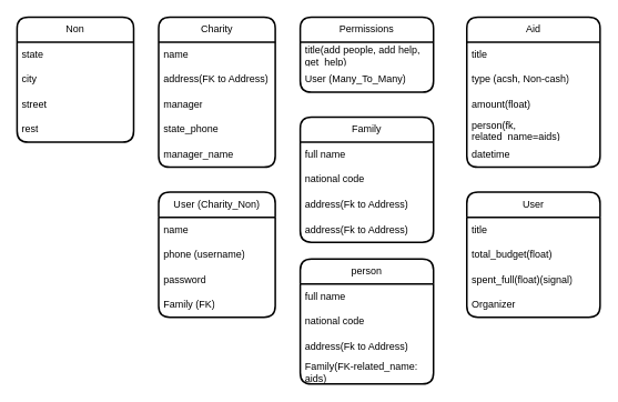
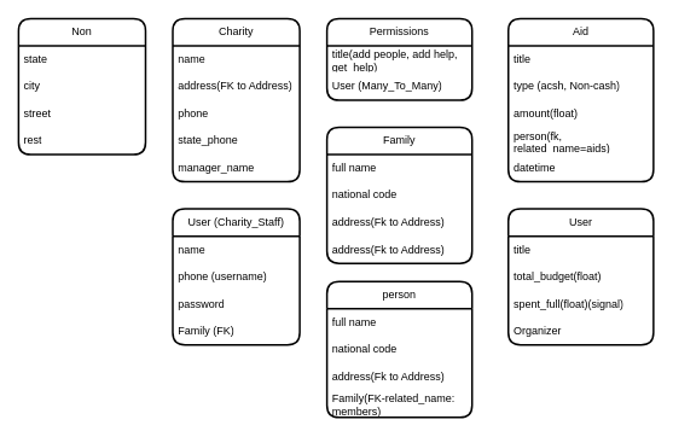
  <mxCell id="0" />
  <mxCell id="1" parent="0" />
  <mxCell id="2" value="Charity" style="swimlane;fontStyle=0;childLayout=stackLayout;horizontal=1;startSize=30;horizontalStack=0;resizeParent=1;resizeParentMax=0;resizeLast=0;collapsible=1;marginBottom=0;whiteSpace=wrap;html=1;rounded=1;strokeWidth=2;" vertex="1" parent="1"><mxGeometry x="190" y="20" width="140" height="180" as="geometry"><mxRectangle x="350" y="200" width="60" height="30" as="alternateBounds" /></mxGeometry></mxCell>
  <mxCell id="3" value="name" style="text;strokeColor=none;fillColor=none;align=left;verticalAlign=middle;spacingLeft=4;spacingRight=4;overflow=hidden;points=[[0,0.5],[1,0.5]];portConstraint=eastwest;rotatable=0;whiteSpace=wrap;html=1;rounded=1;strokeWidth=2;" vertex="1" parent="2"><mxGeometry y="30" width="140" height="30" as="geometry" /></mxCell>
  <mxCell id="4" value="address(FK to Address)" style="text;strokeColor=none;fillColor=none;align=left;verticalAlign=middle;spacingLeft=4;spacingRight=4;overflow=hidden;points=[[0,0.5],[1,0.5]];portConstraint=eastwest;rotatable=0;whiteSpace=wrap;html=1;rounded=1;strokeWidth=2;" vertex="1" parent="2"><mxGeometry y="60" width="140" height="30" as="geometry" /></mxCell>
- <mxCell id="5" value="manager" style="text;strokeColor=none;fillColor=none;align=left;verticalAlign=middle;spacingLeft=4;spacingRight=4;overflow=hidden;points=[[0,0.5],[1,0.5]];portConstraint=eastwest;rotatable=0;whiteSpace=wrap;html=1;rounded=1;strokeWidth=2;" vertex="1" parent="2"><mxGeometry y="90" width="140" height="30" as="geometry" /></mxCell>
+ <mxCell id="5" value="phone" style="text;strokeColor=none;fillColor=none;align=left;verticalAlign=middle;spacingLeft=4;spacingRight=4;overflow=hidden;points=[[0,0.5],[1,0.5]];portConstraint=eastwest;rotatable=0;whiteSpace=wrap;html=1;rounded=1;strokeWidth=2;" vertex="1" parent="2"><mxGeometry y="90" width="140" height="30" as="geometry" /></mxCell>
  <mxCell id="6" value="state_phone" style="text;strokeColor=none;fillColor=none;align=left;verticalAlign=middle;spacingLeft=4;spacingRight=4;overflow=hidden;points=[[0,0.5],[1,0.5]];portConstraint=eastwest;rotatable=0;whiteSpace=wrap;html=1;rounded=1;strokeWidth=2;" vertex="1" parent="2"><mxGeometry y="120" width="140" height="30" as="geometry" /></mxCell>
  <mxCell id="7" value="manager_name" style="text;strokeColor=none;fillColor=none;align=left;verticalAlign=middle;spacingLeft=4;spacingRight=4;overflow=hidden;points=[[0,0.5],[1,0.5]];portConstraint=eastwest;rotatable=0;whiteSpace=wrap;html=1;rounded=1;strokeWidth=2;" vertex="1" parent="2"><mxGeometry y="150" width="140" height="30" as="geometry" /></mxCell>
  <mxCell id="8" value="Non" style="swimlane;fontStyle=0;childLayout=stackLayout;horizontal=1;startSize=30;horizontalStack=0;resizeParent=1;resizeParentMax=0;resizeLast=0;collapsible=1;marginBottom=0;whiteSpace=wrap;html=1;rounded=1;strokeWidth=2;" vertex="1" parent="1"><mxGeometry x="20" y="20" width="140" height="150" as="geometry" /></mxCell>
  <mxCell id="9" value="state" style="text;strokeColor=none;fillColor=none;align=left;verticalAlign=middle;spacingLeft=4;spacingRight=4;overflow=hidden;points=[[0,0.5],[1,0.5]];portConstraint=eastwest;rotatable=0;whiteSpace=wrap;html=1;rounded=1;strokeWidth=2;" vertex="1" parent="8"><mxGeometry y="30" width="140" height="30" as="geometry" /></mxCell>
  <mxCell id="10" value="city" style="text;strokeColor=none;fillColor=none;align=left;verticalAlign=middle;spacingLeft=4;spacingRight=4;overflow=hidden;points=[[0,0.5],[1,0.5]];portConstraint=eastwest;rotatable=0;whiteSpace=wrap;html=1;rounded=1;strokeWidth=2;" vertex="1" parent="8"><mxGeometry y="60" width="140" height="30" as="geometry" /></mxCell>
  <mxCell id="11" value="street" style="text;strokeColor=none;fillColor=none;align=left;verticalAlign=middle;spacingLeft=4;spacingRight=4;overflow=hidden;points=[[0,0.5],[1,0.5]];portConstraint=eastwest;rotatable=0;whiteSpace=wrap;html=1;rounded=1;strokeWidth=2;" vertex="1" parent="8"><mxGeometry y="90" width="140" height="30" as="geometry" /></mxCell>
  <mxCell id="12" value="rest" style="text;strokeColor=none;fillColor=none;align=left;verticalAlign=middle;spacingLeft=4;spacingRight=4;overflow=hidden;points=[[0,0.5],[1,0.5]];portConstraint=eastwest;rotatable=0;whiteSpace=wrap;html=1;rounded=1;strokeWidth=2;" vertex="1" parent="8"><mxGeometry y="120" width="140" height="30" as="geometry" /></mxCell>
  <mxCell id="13" value="Permissions" style="swimlane;fontStyle=0;childLayout=stackLayout;horizontal=1;startSize=30;horizontalStack=0;resizeParent=1;resizeParentMax=0;resizeLast=0;collapsible=1;marginBottom=0;whiteSpace=wrap;html=1;rounded=1;strokeWidth=2;" vertex="1" parent="1"><mxGeometry x="360" y="20" width="160" height="90" as="geometry" /></mxCell>
  <mxCell id="14" value="title(add people, add help, get_help)" style="text;strokeColor=none;fillColor=none;align=left;verticalAlign=middle;spacingLeft=4;spacingRight=4;overflow=hidden;points=[[0,0.5],[1,0.5]];portConstraint=eastwest;rotatable=0;whiteSpace=wrap;html=1;rounded=1;strokeWidth=2;" vertex="1" parent="13"><mxGeometry y="30" width="160" height="30" as="geometry" /></mxCell>
  <mxCell id="15" value="User (Many_To_Many)" style="text;strokeColor=none;fillColor=none;align=left;verticalAlign=middle;spacingLeft=4;spacingRight=4;overflow=hidden;points=[[0,0.5],[1,0.5]];portConstraint=eastwest;rotatable=0;whiteSpace=wrap;html=1;rounded=1;strokeWidth=2;" vertex="1" parent="13"><mxGeometry y="60" width="160" height="30" as="geometry" /></mxCell>
- <mxCell id="16" value="User (Charity_Non)" style="swimlane;fontStyle=0;childLayout=stackLayout;horizontal=1;startSize=30;horizontalStack=0;resizeParent=1;resizeParentMax=0;resizeLast=0;collapsible=1;marginBottom=0;whiteSpace=wrap;html=1;rounded=1;strokeWidth=2;" vertex="1" parent="1"><mxGeometry x="190" y="230" width="140" height="150" as="geometry" /></mxCell>
+ <mxCell id="16" value="User (Charity_Staff)" style="swimlane;fontStyle=0;childLayout=stackLayout;horizontal=1;startSize=30;horizontalStack=0;resizeParent=1;resizeParentMax=0;resizeLast=0;collapsible=1;marginBottom=0;whiteSpace=wrap;html=1;rounded=1;strokeWidth=2;" vertex="1" parent="1"><mxGeometry x="190" y="230" width="140" height="150" as="geometry" /></mxCell>
  <mxCell id="17" value="name" style="text;strokeColor=none;fillColor=none;align=left;verticalAlign=middle;spacingLeft=4;spacingRight=4;overflow=hidden;points=[[0,0.5],[1,0.5]];portConstraint=eastwest;rotatable=0;whiteSpace=wrap;html=1;rounded=1;strokeWidth=2;" vertex="1" parent="16"><mxGeometry y="30" width="140" height="30" as="geometry" /></mxCell>
  <mxCell id="18" value="phone (username)" style="text;strokeColor=none;fillColor=none;align=left;verticalAlign=middle;spacingLeft=4;spacingRight=4;overflow=hidden;points=[[0,0.5],[1,0.5]];portConstraint=eastwest;rotatable=0;whiteSpace=wrap;html=1;rounded=1;strokeWidth=2;" vertex="1" parent="16"><mxGeometry y="60" width="140" height="30" as="geometry" /></mxCell>
  <mxCell id="19" value="password" style="text;strokeColor=none;fillColor=none;align=left;verticalAlign=middle;spacingLeft=4;spacingRight=4;overflow=hidden;points=[[0,0.5],[1,0.5]];portConstraint=eastwest;rotatable=0;whiteSpace=wrap;html=1;rounded=1;strokeWidth=2;" vertex="1" parent="16"><mxGeometry y="90" width="140" height="30" as="geometry" /></mxCell>
  <mxCell id="20" value="Family (FK)" style="text;strokeColor=none;fillColor=none;align=left;verticalAlign=middle;spacingLeft=4;spacingRight=4;overflow=hidden;points=[[0,0.5],[1,0.5]];portConstraint=eastwest;rotatable=0;whiteSpace=wrap;html=1;rounded=1;strokeWidth=2;" vertex="1" parent="16"><mxGeometry y="120" width="140" height="30" as="geometry" /></mxCell>
  <mxCell id="21" value="person" style="swimlane;fontStyle=0;childLayout=stackLayout;horizontal=1;startSize=30;horizontalStack=0;resizeParent=1;resizeParentMax=0;resizeLast=0;collapsible=1;marginBottom=0;whiteSpace=wrap;html=1;rounded=1;strokeWidth=2;" vertex="1" parent="1"><mxGeometry x="360" y="310" width="160" height="150" as="geometry" /></mxCell>
  <mxCell id="22" value="full name" style="text;strokeColor=none;fillColor=none;align=left;verticalAlign=middle;spacingLeft=4;spacingRight=4;overflow=hidden;points=[[0,0.5],[1,0.5]];portConstraint=eastwest;rotatable=0;whiteSpace=wrap;html=1;rounded=1;strokeWidth=2;" vertex="1" parent="21"><mxGeometry y="30" width="160" height="30" as="geometry" /></mxCell>
  <mxCell id="23" value="national code" style="text;strokeColor=none;fillColor=none;align=left;verticalAlign=middle;spacingLeft=4;spacingRight=4;overflow=hidden;points=[[0,0.5],[1,0.5]];portConstraint=eastwest;rotatable=0;whiteSpace=wrap;html=1;rounded=1;strokeWidth=2;" vertex="1" parent="21"><mxGeometry y="60" width="160" height="30" as="geometry" /></mxCell>
  <mxCell id="24" value="address(Fk to Address)" style="text;strokeColor=none;fillColor=none;align=left;verticalAlign=middle;spacingLeft=4;spacingRight=4;overflow=hidden;points=[[0,0.5],[1,0.5]];portConstraint=eastwest;rotatable=0;whiteSpace=wrap;html=1;rounded=1;strokeWidth=2;" vertex="1" parent="21"><mxGeometry y="90" width="160" height="30" as="geometry" /></mxCell>
- <mxCell id="25" value="Family(FK-related_name: aids)" style="text;strokeColor=none;fillColor=none;align=left;verticalAlign=middle;spacingLeft=4;spacingRight=4;overflow=hidden;points=[[0,0.5],[1,0.5]];portConstraint=eastwest;rotatable=0;whiteSpace=wrap;html=1;rounded=1;strokeWidth=2;" vertex="1" parent="21"><mxGeometry y="120" width="160" height="30" as="geometry" /></mxCell>
+ <mxCell id="25" value="Family(FK-related_name: members)" style="text;strokeColor=none;fillColor=none;align=left;verticalAlign=middle;spacingLeft=4;spacingRight=4;overflow=hidden;points=[[0,0.5],[1,0.5]];portConstraint=eastwest;rotatable=0;whiteSpace=wrap;html=1;rounded=1;strokeWidth=2;" vertex="1" parent="21"><mxGeometry y="120" width="160" height="30" as="geometry" /></mxCell>
  <mxCell id="26" value="Family" style="swimlane;fontStyle=0;childLayout=stackLayout;horizontal=1;startSize=30;horizontalStack=0;resizeParent=1;resizeParentMax=0;resizeLast=0;collapsible=1;marginBottom=0;whiteSpace=wrap;html=1;rounded=1;strokeWidth=2;" vertex="1" parent="1"><mxGeometry x="360" y="140" width="160" height="150" as="geometry" /></mxCell>
  <mxCell id="27" value="full name" style="text;strokeColor=none;fillColor=none;align=left;verticalAlign=middle;spacingLeft=4;spacingRight=4;overflow=hidden;points=[[0,0.5],[1,0.5]];portConstraint=eastwest;rotatable=0;whiteSpace=wrap;html=1;rounded=1;strokeWidth=2;" vertex="1" parent="26"><mxGeometry y="30" width="160" height="30" as="geometry" /></mxCell>
  <mxCell id="28" value="national code" style="text;strokeColor=none;fillColor=none;align=left;verticalAlign=middle;spacingLeft=4;spacingRight=4;overflow=hidden;points=[[0,0.5],[1,0.5]];portConstraint=eastwest;rotatable=0;whiteSpace=wrap;html=1;rounded=1;strokeWidth=2;" vertex="1" parent="26"><mxGeometry y="60" width="160" height="30" as="geometry" /></mxCell>
  <mxCell id="29" value="address(Fk to Address)" style="text;strokeColor=none;fillColor=none;align=left;verticalAlign=middle;spacingLeft=4;spacingRight=4;overflow=hidden;points=[[0,0.5],[1,0.5]];portConstraint=eastwest;rotatable=0;whiteSpace=wrap;html=1;rounded=1;strokeWidth=2;" vertex="1" parent="26"><mxGeometry y="90" width="160" height="30" as="geometry" /></mxCell>
  <mxCell id="30" value="address(Fk to Address)" style="text;strokeColor=none;fillColor=none;align=left;verticalAlign=middle;spacingLeft=4;spacingRight=4;overflow=hidden;points=[[0,0.5],[1,0.5]];portConstraint=eastwest;rotatable=0;whiteSpace=wrap;html=1;rounded=1;strokeWidth=2;" vertex="1" parent="26"><mxGeometry y="120" width="160" height="30" as="geometry" /></mxCell>
  <mxCell id="31" value="Aid" style="swimlane;fontStyle=0;childLayout=stackLayout;horizontal=1;startSize=30;horizontalStack=0;resizeParent=1;resizeParentMax=0;resizeLast=0;collapsible=1;marginBottom=0;whiteSpace=wrap;html=1;rounded=1;strokeWidth=2;" vertex="1" parent="1"><mxGeometry x="560" y="20" width="160" height="180" as="geometry" /></mxCell>
  <mxCell id="32" value="title" style="text;strokeColor=none;fillColor=none;align=left;verticalAlign=middle;spacingLeft=4;spacingRight=4;overflow=hidden;points=[[0,0.5],[1,0.5]];portConstraint=eastwest;rotatable=0;whiteSpace=wrap;html=1;rounded=1;strokeWidth=2;" vertex="1" parent="31"><mxGeometry y="30" width="160" height="30" as="geometry" /></mxCell>
  <mxCell id="33" value="type (acsh, Non-cash)" style="text;strokeColor=none;fillColor=none;align=left;verticalAlign=middle;spacingLeft=4;spacingRight=4;overflow=hidden;points=[[0,0.5],[1,0.5]];portConstraint=eastwest;rotatable=0;whiteSpace=wrap;html=1;rounded=1;strokeWidth=2;" vertex="1" parent="31"><mxGeometry y="60" width="160" height="30" as="geometry" /></mxCell>
  <mxCell id="34" value="amount(float)" style="text;strokeColor=none;fillColor=none;align=left;verticalAlign=middle;spacingLeft=4;spacingRight=4;overflow=hidden;points=[[0,0.5],[1,0.5]];portConstraint=eastwest;rotatable=0;whiteSpace=wrap;html=1;rounded=1;strokeWidth=2;" vertex="1" parent="31"><mxGeometry y="90" width="160" height="30" as="geometry" /></mxCell>
  <mxCell id="35" value="person(fk, related_name=aids)" style="text;strokeColor=none;fillColor=none;align=left;verticalAlign=middle;spacingLeft=4;spacingRight=4;overflow=hidden;points=[[0,0.5],[1,0.5]];portConstraint=eastwest;rotatable=0;whiteSpace=wrap;html=1;rounded=1;strokeWidth=2;" vertex="1" parent="31"><mxGeometry y="120" width="160" height="30" as="geometry" /></mxCell>
  <mxCell id="36" value="datetime" style="text;strokeColor=none;fillColor=none;align=left;verticalAlign=middle;spacingLeft=4;spacingRight=4;overflow=hidden;points=[[0,0.5],[1,0.5]];portConstraint=eastwest;rotatable=0;whiteSpace=wrap;html=1;rounded=1;strokeWidth=2;" vertex="1" parent="31"><mxGeometry y="150" width="160" height="30" as="geometry" /></mxCell>
  <mxCell id="37" value="User" style="swimlane;fontStyle=0;childLayout=stackLayout;horizontal=1;startSize=30;horizontalStack=0;resizeParent=1;resizeParentMax=0;resizeLast=0;collapsible=1;marginBottom=0;whiteSpace=wrap;html=1;rounded=1;strokeWidth=2;" vertex="1" parent="1"><mxGeometry x="560" y="230" width="160" height="150" as="geometry" /></mxCell>
  <mxCell id="38" value="title" style="text;strokeColor=none;fillColor=none;align=left;verticalAlign=middle;spacingLeft=4;spacingRight=4;overflow=hidden;points=[[0,0.5],[1,0.5]];portConstraint=eastwest;rotatable=0;whiteSpace=wrap;html=1;rounded=1;strokeWidth=2;" vertex="1" parent="37"><mxGeometry y="30" width="160" height="30" as="geometry" /></mxCell>
  <mxCell id="39" value="total_budget(float)" style="text;strokeColor=none;fillColor=none;align=left;verticalAlign=middle;spacingLeft=4;spacingRight=4;overflow=hidden;points=[[0,0.5],[1,0.5]];portConstraint=eastwest;rotatable=0;whiteSpace=wrap;html=1;rounded=1;strokeWidth=2;" vertex="1" parent="37"><mxGeometry y="60" width="160" height="30" as="geometry" /></mxCell>
  <mxCell id="40" value="spent_full(float)(signal)" style="text;strokeColor=none;fillColor=none;align=left;verticalAlign=middle;spacingLeft=4;spacingRight=4;overflow=hidden;points=[[0,0.5],[1,0.5]];portConstraint=eastwest;rotatable=0;whiteSpace=wrap;html=1;rounded=1;strokeWidth=2;" vertex="1" parent="37"><mxGeometry y="90" width="160" height="30" as="geometry" /></mxCell>
  <mxCell id="41" value="Organizer" style="text;strokeColor=none;fillColor=none;align=left;verticalAlign=middle;spacingLeft=4;spacingRight=4;overflow=hidden;points=[[0,0.5],[1,0.5]];portConstraint=eastwest;rotatable=0;whiteSpace=wrap;html=1;rounded=1;strokeWidth=2;" vertex="1" parent="37"><mxGeometry y="120" width="160" height="30" as="geometry" /></mxCell>
